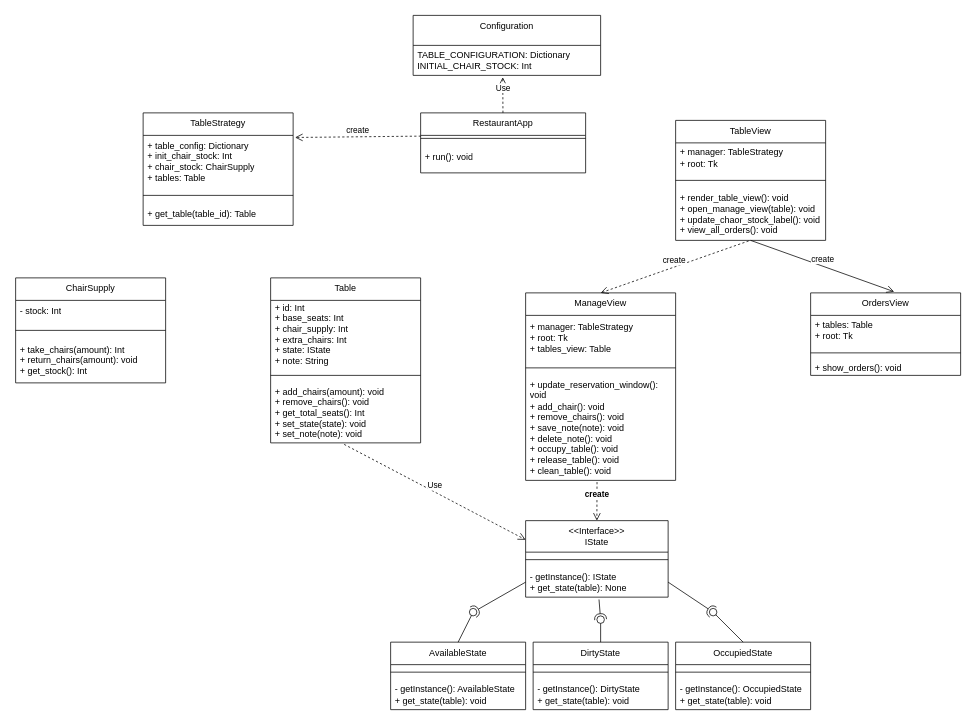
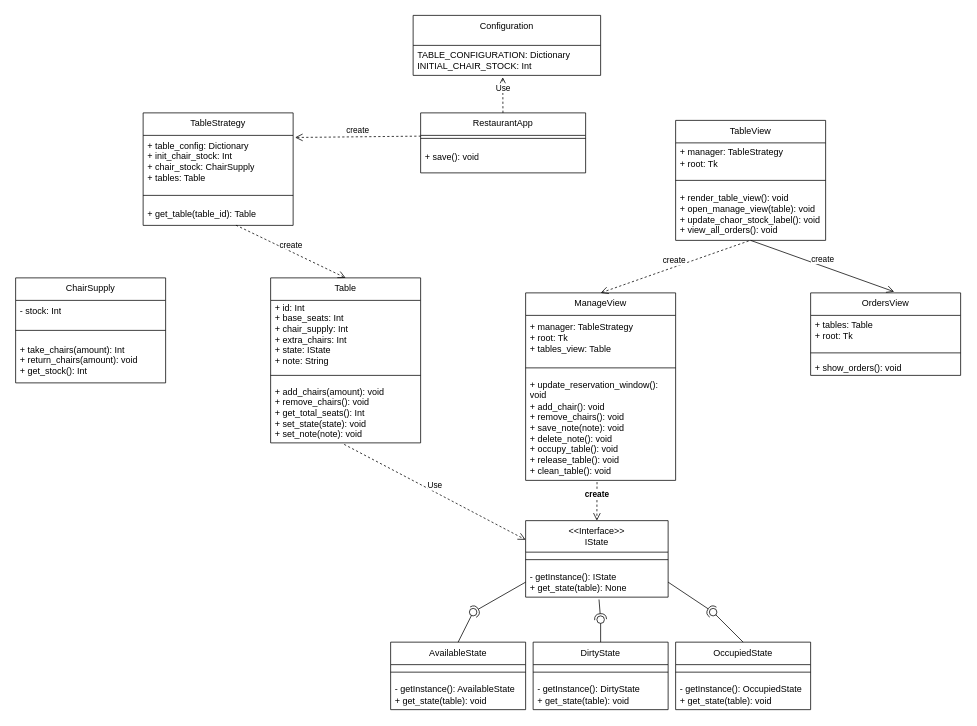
  <mxCell id="0" />
  <mxCell id="1" parent="0" />
  <mxCell id="2" value="DirtyState" style="swimlane;fontStyle=0;align=center;verticalAlign=top;childLayout=stackLayout;horizontal=1;startSize=30;horizontalStack=0;resizeParent=1;resizeParentMax=0;resizeLast=0;collapsible=0;marginBottom=0;html=1;whiteSpace=wrap;" parent="1" vertex="1"><mxGeometry x="710" y="855.7" width="180" height="90" as="geometry" /></mxCell>
  <mxCell id="3" value="" style="line;strokeWidth=1;fillColor=none;align=left;verticalAlign=middle;spacingTop=-1;spacingLeft=3;spacingRight=3;rotatable=0;labelPosition=right;points=[];portConstraint=eastwest;" parent="2" vertex="1"><mxGeometry y="30" width="180" height="20" as="geometry" /></mxCell>
  <mxCell id="4" value="&lt;div&gt;- getInstance(): DirtyState&lt;br&gt;&lt;/div&gt;&lt;div&gt;+ get_state(table): void&lt;br&gt;&lt;/div&gt;" style="text;html=1;strokeColor=none;fillColor=none;align=left;verticalAlign=middle;spacingLeft=4;spacingRight=4;overflow=hidden;rotatable=0;points=[[0,0.5],[1,0.5]];portConstraint=eastwest;whiteSpace=wrap;" parent="2" vertex="1"><mxGeometry y="50" width="180" height="40" as="geometry" /></mxCell>
  <mxCell id="5" value="RestaurantApp" style="swimlane;fontStyle=0;align=center;verticalAlign=top;childLayout=stackLayout;horizontal=1;startSize=30;horizontalStack=0;resizeParent=1;resizeParentMax=0;resizeLast=0;collapsible=0;marginBottom=0;html=1;whiteSpace=wrap;" parent="1" vertex="1"><mxGeometry x="560" y="150" width="220" height="80" as="geometry" /></mxCell>
  <mxCell id="6" value="" style="line;strokeWidth=1;fillColor=none;align=left;verticalAlign=middle;spacingTop=-1;spacingLeft=3;spacingRight=3;rotatable=0;labelPosition=right;points=[];portConstraint=eastwest;" parent="5" vertex="1"><mxGeometry y="30" width="220" height="8" as="geometry" /></mxCell>
- <mxCell id="7" value="+ run(): void" style="text;html=1;strokeColor=none;fillColor=none;align=left;verticalAlign=middle;spacingLeft=4;spacingRight=4;overflow=hidden;rotatable=0;points=[[0,0.5],[1,0.5]];portConstraint=eastwest;whiteSpace=wrap;" parent="5" vertex="1"><mxGeometry y="38" width="220" height="42" as="geometry" /></mxCell>
+ <mxCell id="7" value="+ save(): void" style="text;html=1;strokeColor=none;fillColor=none;align=left;verticalAlign=middle;spacingLeft=4;spacingRight=4;overflow=hidden;rotatable=0;points=[[0,0.5],[1,0.5]];portConstraint=eastwest;whiteSpace=wrap;" parent="5" vertex="1"><mxGeometry y="38" width="220" height="42" as="geometry" /></mxCell>
  <mxCell id="8" value="&amp;lt;&amp;lt;Interface&amp;gt;&amp;gt;&lt;br&gt;&lt;div&gt;IState&lt;/div&gt;" style="swimlane;fontStyle=0;align=center;verticalAlign=top;childLayout=stackLayout;horizontal=1;startSize=42;horizontalStack=0;resizeParent=1;resizeParentMax=0;resizeLast=0;collapsible=0;marginBottom=0;html=1;whiteSpace=wrap;" parent="1" vertex="1"><mxGeometry x="700" y="693.7" width="190" height="102" as="geometry" /></mxCell>
  <mxCell id="9" value="" style="line;strokeWidth=1;fillColor=none;align=left;verticalAlign=middle;spacingTop=-1;spacingLeft=3;spacingRight=3;rotatable=0;labelPosition=right;points=[];portConstraint=eastwest;" parent="8" vertex="1"><mxGeometry y="42" width="190" height="20" as="geometry" /></mxCell>
  <mxCell id="10" value="&lt;div&gt;- getInstance(): IState&lt;br&gt;&lt;/div&gt;&lt;div&gt;+ get_state(table): None&lt;br&gt;&lt;/div&gt;" style="text;html=1;strokeColor=none;fillColor=none;align=left;verticalAlign=middle;spacingLeft=4;spacingRight=4;overflow=hidden;rotatable=0;points=[[0,0.5],[1,0.5]];portConstraint=eastwest;whiteSpace=wrap;" parent="8" vertex="1"><mxGeometry y="62" width="190" height="40" as="geometry" /></mxCell>
  <mxCell id="11" value="TableView" style="swimlane;fontStyle=0;align=center;verticalAlign=top;childLayout=stackLayout;horizontal=1;startSize=30;horizontalStack=0;resizeParent=1;resizeParentMax=0;resizeLast=0;collapsible=0;marginBottom=0;html=1;whiteSpace=wrap;" parent="1" vertex="1"><mxGeometry x="900" y="160" width="200" height="160" as="geometry" /></mxCell>
  <mxCell id="12" value="&lt;div&gt;+ manager: TableStrategy&lt;/div&gt;&lt;div&gt;+ root: Tk&lt;br&gt;&lt;/div&gt;" style="text;html=1;strokeColor=none;fillColor=none;align=left;verticalAlign=middle;spacingLeft=4;spacingRight=4;overflow=hidden;rotatable=0;points=[[0,0.5],[1,0.5]];portConstraint=eastwest;whiteSpace=wrap;" vertex="1" parent="11"><mxGeometry y="30" width="200" height="40" as="geometry" /></mxCell>
  <mxCell id="13" value="" style="line;strokeWidth=1;fillColor=none;align=left;verticalAlign=middle;spacingTop=-1;spacingLeft=3;spacingRight=3;rotatable=0;labelPosition=right;points=[];portConstraint=eastwest;" parent="11" vertex="1"><mxGeometry y="70" width="200" height="20" as="geometry" /></mxCell>
  <mxCell id="14" value="&lt;div&gt;+ render_table_view(): void&lt;br&gt;+ open_manage_view(table): void&lt;br&gt;+ update_chaor_stock_label(): void&lt;br&gt;+ view_all_orders(): void&lt;br&gt;&lt;/div&gt;" style="text;html=1;strokeColor=none;fillColor=none;align=left;verticalAlign=middle;spacingLeft=4;spacingRight=4;overflow=hidden;rotatable=0;points=[[0,0.5],[1,0.5]];portConstraint=eastwest;whiteSpace=wrap;" parent="11" vertex="1"><mxGeometry y="90" width="200" height="70" as="geometry" /></mxCell>
  <mxCell id="15" value="" style="rounded=0;orthogonalLoop=1;jettySize=auto;html=1;endArrow=halfCircle;endFill=0;endSize=6;strokeWidth=1;sketch=0;exitX=0.515;exitY=1.077;exitDx=0;exitDy=0;exitPerimeter=0;" parent="1" source="10" edge="1"><mxGeometry relative="1" as="geometry"><mxPoint x="570" y="965.7" as="sourcePoint" /><mxPoint x="800" y="825.7" as="targetPoint" /></mxGeometry></mxCell>
  <mxCell id="16" value="" style="rounded=0;orthogonalLoop=1;jettySize=auto;html=1;endArrow=oval;endFill=0;sketch=0;sourcePerimeterSpacing=0;targetPerimeterSpacing=0;endSize=10;exitX=0.5;exitY=0;exitDx=0;exitDy=0;" parent="1" source="2" edge="1"><mxGeometry relative="1" as="geometry"><mxPoint x="660" y="1008.7" as="sourcePoint" /><mxPoint x="800" y="825.7" as="targetPoint" /><Array as="points" /></mxGeometry></mxCell>
  <mxCell id="17" value="" style="ellipse;whiteSpace=wrap;html=1;align=center;aspect=fixed;fillColor=none;strokeColor=none;resizable=0;perimeter=centerPerimeter;rotatable=0;allowArrows=0;points=[];outlineConnect=1;" parent="1" vertex="1"><mxGeometry x="580" y="935.7" width="10" height="10" as="geometry" /></mxCell>
  <mxCell id="18" value="" style="ellipse;whiteSpace=wrap;html=1;align=center;aspect=fixed;fillColor=none;strokeColor=none;resizable=0;perimeter=centerPerimeter;rotatable=0;allowArrows=0;points=[];outlineConnect=1;" parent="1" vertex="1"><mxGeometry x="960" y="420" width="10" height="10" as="geometry" /></mxCell>
  <mxCell id="19" value="create" style="html=1;verticalAlign=bottom;endArrow=open;dashed=0;endSize=8;curved=0;rounded=0;entryX=0.557;entryY=-0.014;entryDx=0;entryDy=0;exitX=0.5;exitY=1;exitDx=0;exitDy=0;entryPerimeter=0;" parent="1" source="11" target="34" edge="1"><mxGeometry relative="1" as="geometry"><mxPoint x="761" y="677" as="sourcePoint" /><mxPoint x="705" y="628" as="targetPoint" /></mxGeometry></mxCell>
  <mxCell id="20" value="create" style="html=1;verticalAlign=bottom;endArrow=open;dashed=1;endSize=8;curved=0;rounded=0;exitX=0.002;exitY=0.125;exitDx=0;exitDy=0;exitPerimeter=0;entryX=1.013;entryY=0.04;entryDx=0;entryDy=0;entryPerimeter=0;" parent="1" source="6" target="44" edge="1"><mxGeometry relative="1" as="geometry"><mxPoint x="541" y="407" as="sourcePoint" /><mxPoint x="530" y="90" as="targetPoint" /></mxGeometry></mxCell>
  <mxCell id="21" value="Configuration" style="swimlane;fontStyle=0;align=center;verticalAlign=top;childLayout=stackLayout;horizontal=1;startSize=40;horizontalStack=0;resizeParent=1;resizeParentMax=0;resizeLast=0;collapsible=0;marginBottom=0;html=1;whiteSpace=wrap;" vertex="1" parent="1"><mxGeometry x="550" y="20" width="250" height="80" as="geometry" /></mxCell>
  <mxCell id="22" value="&lt;div&gt;TABLE_CONFIGURATION: Dictionary&lt;br&gt;INITIAL_CHAIR_STOCK: Int&lt;br&gt;&lt;/div&gt;" style="text;html=1;strokeColor=none;fillColor=none;align=left;verticalAlign=middle;spacingLeft=4;spacingRight=4;overflow=hidden;rotatable=0;points=[[0,0.5],[1,0.5]];portConstraint=eastwest;whiteSpace=wrap;" vertex="1" parent="21"><mxGeometry y="40" width="250" height="40" as="geometry" /></mxCell>
  <mxCell id="23" value="Use" style="html=1;verticalAlign=bottom;endArrow=open;dashed=1;endSize=8;curved=0;rounded=0;entryX=0.478;entryY=1.062;entryDx=0;entryDy=0;entryPerimeter=0;" edge="1" parent="1" source="5" target="22"><mxGeometry relative="1" as="geometry"><mxPoint x="569" y="460" as="sourcePoint" /><mxPoint x="470" y="720" as="targetPoint" /></mxGeometry></mxCell>
  <mxCell id="24" value="AvailableState" style="swimlane;fontStyle=0;align=center;verticalAlign=top;childLayout=stackLayout;horizontal=1;startSize=30;horizontalStack=0;resizeParent=1;resizeParentMax=0;resizeLast=0;collapsible=0;marginBottom=0;html=1;whiteSpace=wrap;" vertex="1" parent="1"><mxGeometry x="520" y="855.7" width="180" height="90" as="geometry" /></mxCell>
  <mxCell id="25" value="" style="line;strokeWidth=1;fillColor=none;align=left;verticalAlign=middle;spacingTop=-1;spacingLeft=3;spacingRight=3;rotatable=0;labelPosition=right;points=[];portConstraint=eastwest;" vertex="1" parent="24"><mxGeometry y="30" width="180" height="20" as="geometry" /></mxCell>
  <mxCell id="26" value="&lt;div&gt;- getInstance(): AvailableState&lt;br&gt;&lt;/div&gt;&lt;div&gt;+ get_state(table): void&lt;br&gt;&lt;/div&gt;" style="text;html=1;strokeColor=none;fillColor=none;align=left;verticalAlign=middle;spacingLeft=4;spacingRight=4;overflow=hidden;rotatable=0;points=[[0,0.5],[1,0.5]];portConstraint=eastwest;whiteSpace=wrap;" vertex="1" parent="24"><mxGeometry y="50" width="180" height="40" as="geometry" /></mxCell>
  <mxCell id="27" value="OccupiedState" style="swimlane;fontStyle=0;align=center;verticalAlign=top;childLayout=stackLayout;horizontal=1;startSize=30;horizontalStack=0;resizeParent=1;resizeParentMax=0;resizeLast=0;collapsible=0;marginBottom=0;html=1;whiteSpace=wrap;" vertex="1" parent="1"><mxGeometry x="900" y="855.7" width="180" height="90" as="geometry" /></mxCell>
  <mxCell id="28" value="" style="line;strokeWidth=1;fillColor=none;align=left;verticalAlign=middle;spacingTop=-1;spacingLeft=3;spacingRight=3;rotatable=0;labelPosition=right;points=[];portConstraint=eastwest;" vertex="1" parent="27"><mxGeometry y="30" width="180" height="20" as="geometry" /></mxCell>
  <mxCell id="29" value="&lt;div&gt;- getInstance(): OccupiedState&lt;br&gt;&lt;/div&gt;&lt;div&gt;+ get_state(table): void&lt;br&gt;&lt;/div&gt;" style="text;html=1;strokeColor=none;fillColor=none;align=left;verticalAlign=middle;spacingLeft=4;spacingRight=4;overflow=hidden;rotatable=0;points=[[0,0.5],[1,0.5]];portConstraint=eastwest;whiteSpace=wrap;" vertex="1" parent="27"><mxGeometry y="50" width="180" height="40" as="geometry" /></mxCell>
  <mxCell id="30" value="" style="rounded=0;orthogonalLoop=1;jettySize=auto;html=1;endArrow=oval;endFill=0;sketch=0;sourcePerimeterSpacing=0;targetPerimeterSpacing=0;endSize=10;exitX=0.5;exitY=0;exitDx=0;exitDy=0;" edge="1" parent="1"><mxGeometry relative="1" as="geometry"><mxPoint x="990" y="855.7" as="sourcePoint" /><mxPoint x="950" y="815.7" as="targetPoint" /><Array as="points" /></mxGeometry></mxCell>
  <mxCell id="31" value="" style="rounded=0;orthogonalLoop=1;jettySize=auto;html=1;endArrow=oval;endFill=0;sketch=0;sourcePerimeterSpacing=0;targetPerimeterSpacing=0;endSize=10;exitX=0.5;exitY=0;exitDx=0;exitDy=0;" edge="1" parent="1" source="24"><mxGeometry relative="1" as="geometry"><mxPoint x="820" y="875.7" as="sourcePoint" /><mxPoint x="630" y="815.7" as="targetPoint" /><Array as="points" /></mxGeometry></mxCell>
  <mxCell id="32" value="" style="rounded=0;orthogonalLoop=1;jettySize=auto;html=1;endArrow=halfCircle;endFill=0;endSize=6;strokeWidth=1;sketch=0;exitX=0;exitY=0.5;exitDx=0;exitDy=0;" edge="1" parent="1" source="10"><mxGeometry relative="1" as="geometry"><mxPoint x="808" y="808.7" as="sourcePoint" /><mxPoint x="630" y="815.7" as="targetPoint" /></mxGeometry></mxCell>
  <mxCell id="33" value="" style="rounded=0;orthogonalLoop=1;jettySize=auto;html=1;endArrow=halfCircle;endFill=0;endSize=6;strokeWidth=1;sketch=0;exitX=1;exitY=0.5;exitDx=0;exitDy=0;" edge="1" parent="1" source="10"><mxGeometry relative="1" as="geometry"><mxPoint x="818" y="818.7" as="sourcePoint" /><mxPoint x="950" y="815.7" as="targetPoint" /></mxGeometry></mxCell>
  <mxCell id="34" value="OrdersView" style="swimlane;fontStyle=0;align=center;verticalAlign=top;childLayout=stackLayout;horizontal=1;startSize=30;horizontalStack=0;resizeParent=1;resizeParentMax=0;resizeLast=0;collapsible=0;marginBottom=0;html=1;whiteSpace=wrap;" vertex="1" parent="1"><mxGeometry x="1080" y="390" width="200" height="110" as="geometry" /></mxCell>
  <mxCell id="35" value="+ tables: Table&lt;br&gt;+ root: Tk" style="text;html=1;strokeColor=none;fillColor=none;align=left;verticalAlign=middle;spacingLeft=4;spacingRight=4;overflow=hidden;rotatable=0;points=[[0,0.5],[1,0.5]];portConstraint=eastwest;whiteSpace=wrap;" vertex="1" parent="34"><mxGeometry y="30" width="200" height="40" as="geometry" /></mxCell>
  <mxCell id="36" value="" style="line;strokeWidth=1;fillColor=none;align=left;verticalAlign=middle;spacingTop=-1;spacingLeft=3;spacingRight=3;rotatable=0;labelPosition=right;points=[];portConstraint=eastwest;" vertex="1" parent="34"><mxGeometry y="70" width="200" height="20" as="geometry" /></mxCell>
  <mxCell id="37" value="+ show_orders(): void&lt;div&gt;&lt;br/&gt;&lt;/div&gt;" style="text;html=1;strokeColor=none;fillColor=none;align=left;verticalAlign=middle;spacingLeft=4;spacingRight=4;overflow=hidden;rotatable=0;points=[[0,0.5],[1,0.5]];portConstraint=eastwest;whiteSpace=wrap;" vertex="1" parent="34"><mxGeometry y="90" width="200" height="20" as="geometry" /></mxCell>
  <mxCell id="38" value="ManageView" style="swimlane;fontStyle=0;align=center;verticalAlign=top;childLayout=stackLayout;horizontal=1;startSize=30;horizontalStack=0;resizeParent=1;resizeParentMax=0;resizeLast=0;collapsible=0;marginBottom=0;html=1;whiteSpace=wrap;" vertex="1" parent="1"><mxGeometry x="700" y="390" width="200" height="250" as="geometry" /></mxCell>
  <mxCell id="39" value="&lt;div&gt;+ manager: TableStrategy&lt;/div&gt;&lt;div&gt;+ root: Tk&lt;br&gt;+ tables_view: Table&lt;br&gt;&lt;/div&gt;" style="text;html=1;strokeColor=none;fillColor=none;align=left;verticalAlign=middle;spacingLeft=4;spacingRight=4;overflow=hidden;rotatable=0;points=[[0,0.5],[1,0.5]];portConstraint=eastwest;whiteSpace=wrap;" vertex="1" parent="38"><mxGeometry y="30" width="200" height="60" as="geometry" /></mxCell>
  <mxCell id="40" value="" style="line;strokeWidth=1;fillColor=none;align=left;verticalAlign=middle;spacingTop=-1;spacingLeft=3;spacingRight=3;rotatable=0;labelPosition=right;points=[];portConstraint=eastwest;" vertex="1" parent="38"><mxGeometry y="90" width="200" height="20" as="geometry" /></mxCell>
  <mxCell id="41" value="+ update_reservation_window(): void&lt;br&gt;+ add_chair(): void&lt;br&gt;+ remove_chairs(): void&lt;br&gt;+ save_note(note): void&lt;br&gt;+ delete_note(): void&lt;br&gt;+ occupy_table(): void&lt;br&gt;+ release_table(): void&lt;br&gt;+ clean_table(): void" style="text;html=1;strokeColor=none;fillColor=none;align=left;verticalAlign=middle;spacingLeft=4;spacingRight=4;overflow=hidden;rotatable=0;points=[[0,0.5],[1,0.5]];portConstraint=eastwest;whiteSpace=wrap;" vertex="1" parent="38"><mxGeometry y="110" width="200" height="140" as="geometry" /></mxCell>
  <mxCell id="42" value="create" style="html=1;verticalAlign=bottom;endArrow=open;dashed=1;endSize=8;curved=0;rounded=0;entryX=0.5;entryY=0;entryDx=0;entryDy=0;exitX=0.487;exitY=1.011;exitDx=0;exitDy=0;exitPerimeter=0;" edge="1" parent="1" source="14" target="38"><mxGeometry relative="1" as="geometry"><mxPoint x="1010" y="330" as="sourcePoint" /><mxPoint x="1201" y="398" as="targetPoint" /></mxGeometry></mxCell>
  <mxCell id="43" value="TableStrategy" style="swimlane;fontStyle=0;align=center;verticalAlign=top;childLayout=stackLayout;horizontal=1;startSize=30;horizontalStack=0;resizeParent=1;resizeParentMax=0;resizeLast=0;collapsible=0;marginBottom=0;html=1;whiteSpace=wrap;" vertex="1" parent="1"><mxGeometry x="190" y="150" width="200" height="150" as="geometry" /></mxCell>
  <mxCell id="44" value="&lt;div&gt;+ table_config: Dictionary&lt;/div&gt;&lt;div&gt;+ init_chair_stock: Int&lt;br&gt;&lt;/div&gt;&lt;div&gt;+ chair_stock: ChairSupply&lt;/div&gt;&lt;div&gt;+ tables: Table&lt;br&gt;&lt;/div&gt;" style="text;html=1;strokeColor=none;fillColor=none;align=left;verticalAlign=middle;spacingLeft=4;spacingRight=4;overflow=hidden;rotatable=0;points=[[0,0.5],[1,0.5]];portConstraint=eastwest;whiteSpace=wrap;" vertex="1" parent="43"><mxGeometry y="30" width="200" height="70" as="geometry" /></mxCell>
  <mxCell id="45" value="" style="line;strokeWidth=1;fillColor=none;align=left;verticalAlign=middle;spacingTop=-1;spacingLeft=3;spacingRight=3;rotatable=0;labelPosition=right;points=[];portConstraint=eastwest;" vertex="1" parent="43"><mxGeometry y="100" width="200" height="20" as="geometry" /></mxCell>
  <mxCell id="46" value="+ get_table(table_id): Table" style="text;html=1;strokeColor=none;fillColor=none;align=left;verticalAlign=middle;spacingLeft=4;spacingRight=4;overflow=hidden;rotatable=0;points=[[0,0.5],[1,0.5]];portConstraint=eastwest;whiteSpace=wrap;" vertex="1" parent="43"><mxGeometry y="120" width="200" height="30" as="geometry" /></mxCell>
  <mxCell id="47" value="Table" style="swimlane;fontStyle=0;align=center;verticalAlign=top;childLayout=stackLayout;horizontal=1;startSize=30;horizontalStack=0;resizeParent=1;resizeParentMax=0;resizeLast=0;collapsible=0;marginBottom=0;html=1;whiteSpace=wrap;" vertex="1" parent="1"><mxGeometry x="360" y="370" width="200" height="220" as="geometry" /></mxCell>
  <mxCell id="48" value="+ id: Int&lt;br&gt;+ base_seats: Int&lt;br&gt;+ chair_supply: Int&lt;br&gt;+ extra_chairs: Int&lt;br&gt;+ state: IState&lt;br&gt;+ note: String" style="text;html=1;strokeColor=none;fillColor=none;align=left;verticalAlign=middle;spacingLeft=4;spacingRight=4;overflow=hidden;rotatable=0;points=[[0,0.5],[1,0.5]];portConstraint=eastwest;whiteSpace=wrap;" vertex="1" parent="47"><mxGeometry y="30" width="200" height="90" as="geometry" /></mxCell>
  <mxCell id="49" value="" style="line;strokeWidth=1;fillColor=none;align=left;verticalAlign=middle;spacingTop=-1;spacingLeft=3;spacingRight=3;rotatable=0;labelPosition=right;points=[];portConstraint=eastwest;" vertex="1" parent="47"><mxGeometry y="120" width="200" height="20" as="geometry" /></mxCell>
  <mxCell id="50" value="+ add_chairs(amount): void&lt;br&gt;+ remove_chairs(): void&lt;br&gt;+ get_total_seats(): Int&lt;br&gt;+ set_state(state): void&lt;br&gt;+ set_note(note): void" style="text;html=1;strokeColor=none;fillColor=none;align=left;verticalAlign=middle;spacingLeft=4;spacingRight=4;overflow=hidden;rotatable=0;points=[[0,0.5],[1,0.5]];portConstraint=eastwest;whiteSpace=wrap;" vertex="1" parent="47"><mxGeometry y="140" width="200" height="80" as="geometry" /></mxCell>
  <mxCell id="51" value="ChairSupply" style="swimlane;fontStyle=0;align=center;verticalAlign=top;childLayout=stackLayout;horizontal=1;startSize=30;horizontalStack=0;resizeParent=1;resizeParentMax=0;resizeLast=0;collapsible=0;marginBottom=0;html=1;whiteSpace=wrap;" vertex="1" parent="1"><mxGeometry x="20" y="370" width="200" height="140" as="geometry" /></mxCell>
  <mxCell id="52" value="- stock: Int" style="text;html=1;strokeColor=none;fillColor=none;align=left;verticalAlign=middle;spacingLeft=4;spacingRight=4;overflow=hidden;rotatable=0;points=[[0,0.5],[1,0.5]];portConstraint=eastwest;whiteSpace=wrap;" vertex="1" parent="51"><mxGeometry y="30" width="200" height="30" as="geometry" /></mxCell>
  <mxCell id="53" value="" style="line;strokeWidth=1;fillColor=none;align=left;verticalAlign=middle;spacingTop=-1;spacingLeft=3;spacingRight=3;rotatable=0;labelPosition=right;points=[];portConstraint=eastwest;" vertex="1" parent="51"><mxGeometry y="60" width="200" height="20" as="geometry" /></mxCell>
  <mxCell id="54" value="+ take_chairs(amount): Int&lt;br&gt;+ return_chairs(amount): void&lt;br&gt;+ get_stock(): Int" style="text;html=1;strokeColor=none;fillColor=none;align=left;verticalAlign=middle;spacingLeft=4;spacingRight=4;overflow=hidden;rotatable=0;points=[[0,0.5],[1,0.5]];portConstraint=eastwest;whiteSpace=wrap;" vertex="1" parent="51"><mxGeometry y="80" width="200" height="60" as="geometry" /></mxCell>
+ <mxCell id="55" value="create" style="html=1;verticalAlign=bottom;endArrow=open;dashed=1;endSize=8;curved=0;rounded=0;exitX=0.619;exitY=0.992;exitDx=0;exitDy=0;exitPerimeter=0;entryX=0.5;entryY=0;entryDx=0;entryDy=0;" edge="1" parent="1" source="46" target="47"><mxGeometry relative="1" as="geometry"><mxPoint x="266" y="312" as="sourcePoint" /><mxPoint x="130" y="380" as="targetPoint" /></mxGeometry></mxCell>
  <mxCell id="56" value="Use" style="html=1;verticalAlign=bottom;endArrow=open;dashed=1;endSize=8;curved=0;rounded=0;exitX=0.49;exitY=1.025;exitDx=0;exitDy=0;exitPerimeter=0;entryX=0;entryY=0.25;entryDx=0;entryDy=0;" edge="1" parent="1" source="50" target="8"><mxGeometry relative="1" as="geometry"><mxPoint x="324" y="310" as="sourcePoint" /><mxPoint x="550" y="810" as="targetPoint" /></mxGeometry></mxCell>
  <mxCell id="57" value="create" style="html=1;verticalAlign=bottom;endArrow=open;dashed=1;endSize=8;curved=0;rounded=0;exitX=0.476;exitY=1.016;exitDx=0;exitDy=0;exitPerimeter=0;entryX=0.5;entryY=0;entryDx=0;entryDy=0;fontStyle=1" edge="1" parent="1" source="41" target="8"><mxGeometry relative="1" as="geometry"><mxPoint x="792.6" y="690" as="sourcePoint" /><mxPoint x="480" y="433.7" as="targetPoint" /></mxGeometry></mxCell>
